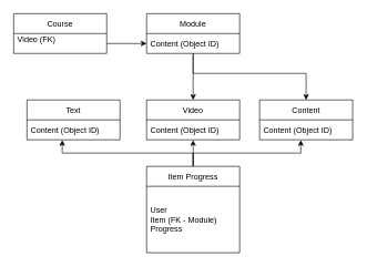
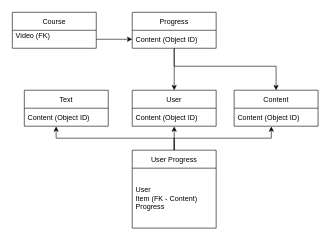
  <mxCell id="0" />
  <mxCell id="1" parent="0" />
  <mxCell id="2" value="Course" style="swimlane;fontStyle=0;childLayout=stackLayout;horizontal=1;startSize=30;horizontalStack=0;resizeParent=1;resizeParentMax=0;resizeLast=0;collapsible=1;marginBottom=0;" vertex="1" parent="1"><mxGeometry x="20" y="20" width="140" height="60" as="geometry" /></mxCell>
  <mxCell id="3" value="Video (FK)&#10;" style="text;strokeColor=none;fillColor=none;align=left;verticalAlign=middle;spacingLeft=4;spacingRight=4;overflow=hidden;points=[[0,0.5],[1,0.5]];portConstraint=eastwest;rotatable=0;" vertex="1" parent="2"><mxGeometry y="30" width="140" height="30" as="geometry" /></mxCell>
- <mxCell id="4" value="Module" style="swimlane;fontStyle=0;childLayout=stackLayout;horizontal=1;startSize=30;horizontalStack=0;resizeParent=1;resizeParentMax=0;resizeLast=0;collapsible=1;marginBottom=0;" vertex="1" parent="1"><mxGeometry x="220" y="20" width="140" height="60" as="geometry" /></mxCell>
+ <mxCell id="4" value="Progress" style="swimlane;fontStyle=0;childLayout=stackLayout;horizontal=1;startSize=30;horizontalStack=0;resizeParent=1;resizeParentMax=0;resizeLast=0;collapsible=1;marginBottom=0;" vertex="1" parent="1"><mxGeometry x="220" y="20" width="140" height="60" as="geometry" /></mxCell>
  <mxCell id="5" value="Content (Object ID)" style="text;strokeColor=none;fillColor=none;align=left;verticalAlign=middle;spacingLeft=4;spacingRight=4;overflow=hidden;points=[[0,0.5],[1,0.5]];portConstraint=eastwest;rotatable=0;" vertex="1" parent="4"><mxGeometry y="30" width="140" height="30" as="geometry" /></mxCell>
  <mxCell id="6" value="" style="edgeStyle=orthogonalEdgeStyle;rounded=0;orthogonalLoop=1;jettySize=auto;html=1;" edge="1" parent="1" source="3" target="5"><mxGeometry relative="1" as="geometry" /></mxCell>
  <mxCell id="7" value="Text" style="swimlane;fontStyle=0;childLayout=stackLayout;horizontal=1;startSize=30;horizontalStack=0;resizeParent=1;resizeParentMax=0;resizeLast=0;collapsible=1;marginBottom=0;" vertex="1" parent="1"><mxGeometry x="40" y="150" width="140" height="60" as="geometry" /></mxCell>
  <mxCell id="8" value="Content (Object ID)" style="text;strokeColor=none;fillColor=none;align=left;verticalAlign=middle;spacingLeft=4;spacingRight=4;overflow=hidden;points=[[0,0.5],[1,0.5]];portConstraint=eastwest;rotatable=0;" vertex="1" parent="7"><mxGeometry y="30" width="140" height="30" as="geometry" /></mxCell>
  <mxCell id="9" value="Content" style="swimlane;fontStyle=0;childLayout=stackLayout;horizontal=1;startSize=30;horizontalStack=0;resizeParent=1;resizeParentMax=0;resizeLast=0;collapsible=1;marginBottom=0;" vertex="1" parent="1"><mxGeometry x="390" y="150" width="140" height="60" as="geometry" /></mxCell>
  <mxCell id="10" value="Content (Object ID)" style="text;strokeColor=none;fillColor=none;align=left;verticalAlign=middle;spacingLeft=4;spacingRight=4;overflow=hidden;points=[[0,0.5],[1,0.5]];portConstraint=eastwest;rotatable=0;" vertex="1" parent="9"><mxGeometry y="30" width="140" height="30" as="geometry" /></mxCell>
- <mxCell id="11" value="Video" style="swimlane;fontStyle=0;childLayout=stackLayout;horizontal=1;startSize=30;horizontalStack=0;resizeParent=1;resizeParentMax=0;resizeLast=0;collapsible=1;marginBottom=0;" vertex="1" parent="1"><mxGeometry x="220" y="150" width="140" height="60" as="geometry" /></mxCell>
+ <mxCell id="11" value="User" style="swimlane;fontStyle=0;childLayout=stackLayout;horizontal=1;startSize=30;horizontalStack=0;resizeParent=1;resizeParentMax=0;resizeLast=0;collapsible=1;marginBottom=0;" vertex="1" parent="1"><mxGeometry x="220" y="150" width="140" height="60" as="geometry" /></mxCell>
  <mxCell id="12" value="Content (Object ID)" style="text;strokeColor=none;fillColor=none;align=left;verticalAlign=middle;spacingLeft=4;spacingRight=4;overflow=hidden;points=[[0,0.5],[1,0.5]];portConstraint=eastwest;rotatable=0;" vertex="1" parent="11"><mxGeometry y="30" width="140" height="30" as="geometry" /></mxCell>
  <mxCell id="13" style="edgeStyle=orthogonalEdgeStyle;rounded=0;orthogonalLoop=1;jettySize=auto;html=1;entryX=0.5;entryY=0;entryDx=0;entryDy=0;" edge="1" parent="1" source="5" target="11"><mxGeometry relative="1" as="geometry"><Array as="points"><mxPoint x="290" y="130" /><mxPoint x="290" y="130" /></Array></mxGeometry></mxCell>
  <mxCell id="14" style="edgeStyle=orthogonalEdgeStyle;rounded=0;orthogonalLoop=1;jettySize=auto;html=1;entryX=0.5;entryY=0;entryDx=0;entryDy=0;" edge="1" parent="1" source="5" target="9"><mxGeometry relative="1" as="geometry"><Array as="points"><mxPoint x="290" y="110" /><mxPoint x="460" y="110" /></Array></mxGeometry></mxCell>
  <mxCell id="15" style="edgeStyle=orthogonalEdgeStyle;rounded=0;orthogonalLoop=1;jettySize=auto;html=1;entryX=0.5;entryY=1.017;entryDx=0;entryDy=0;entryPerimeter=0;" edge="1" parent="1" source="18" target="12"><mxGeometry relative="1" as="geometry" /></mxCell>
  <mxCell id="16" style="edgeStyle=orthogonalEdgeStyle;rounded=0;orthogonalLoop=1;jettySize=auto;html=1;entryX=0.379;entryY=1.017;entryDx=0;entryDy=0;entryPerimeter=0;" edge="1" parent="1" source="18" target="8"><mxGeometry relative="1" as="geometry" /></mxCell>
  <mxCell id="17" style="edgeStyle=orthogonalEdgeStyle;rounded=0;orthogonalLoop=1;jettySize=auto;html=1;entryX=0.443;entryY=1.017;entryDx=0;entryDy=0;entryPerimeter=0;" edge="1" parent="1" source="18" target="10"><mxGeometry relative="1" as="geometry" /></mxCell>
- <mxCell id="18" value="Item Progress" style="swimlane;fontStyle=0;childLayout=stackLayout;horizontal=1;startSize=30;horizontalStack=0;resizeParent=1;resizeParentMax=0;resizeLast=0;collapsible=1;marginBottom=0;" vertex="1" parent="1"><mxGeometry x="220" y="250" width="140" height="130" as="geometry" /></mxCell>
- <mxCell id="19" value="User&#10;Item (FK - Module)&#10;Progress" style="text;strokeColor=none;fillColor=none;align=left;verticalAlign=middle;spacingLeft=4;spacingRight=4;overflow=hidden;points=[[0,0.5],[1,0.5]];portConstraint=eastwest;rotatable=0;" vertex="1" parent="18"><mxGeometry y="30" width="140" height="100" as="geometry" /></mxCell>
+ <mxCell id="18" value="User Progress" style="swimlane;fontStyle=0;childLayout=stackLayout;horizontal=1;startSize=30;horizontalStack=0;resizeParent=1;resizeParentMax=0;resizeLast=0;collapsible=1;marginBottom=0;" vertex="1" parent="1"><mxGeometry x="220" y="250" width="140" height="130" as="geometry" /></mxCell>
+ <mxCell id="19" value="User&#10;Item (FK - Content)&#10;Progress" style="text;strokeColor=none;fillColor=none;align=left;verticalAlign=middle;spacingLeft=4;spacingRight=4;overflow=hidden;points=[[0,0.5],[1,0.5]];portConstraint=eastwest;rotatable=0;" vertex="1" parent="18"><mxGeometry y="30" width="140" height="100" as="geometry" /></mxCell>
